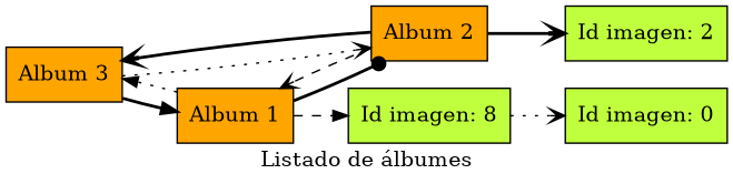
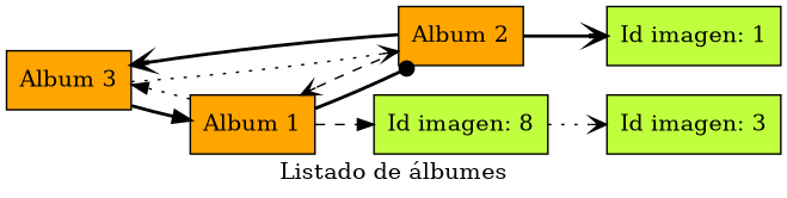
  digraph {
    label="Listado de álbumes"
    rankdir=LR
    node [fillcolor=orange1 shape=box style=filled]
    edge [arrowhead=vee style=bold]
    n1 [label="Album 3"]
    n2 [label="Album 1"]
    n3 [label="Album 2"]
    n4 [fillcolor=olivedrab1 label="Id imagen: 8"]
-   n5 [fillcolor=olivedrab1 label="Id imagen: 2"]
-   n6 [fillcolor=olivedrab1 label="Id imagen: 0"]
+   n5 [fillcolor=olivedrab1 label="Id imagen: 1"]
+   n6 [fillcolor=olivedrab1 label="Id imagen: 3"]
    n1 -> n2 [arrowhead=normal]
    n1 -> n3 [style=dotted]
    n2 -> n1 [arrowhead=normal style=dotted]
    n2 -> n3 [arrowhead=dot]
    n2 -> n4 [arrowhead=normal style=dashed]
    n3 -> n1
    n3 -> n2 [style=dashed]
    n3 -> n5
    n4 -> n6 [style=dotted]
  }
